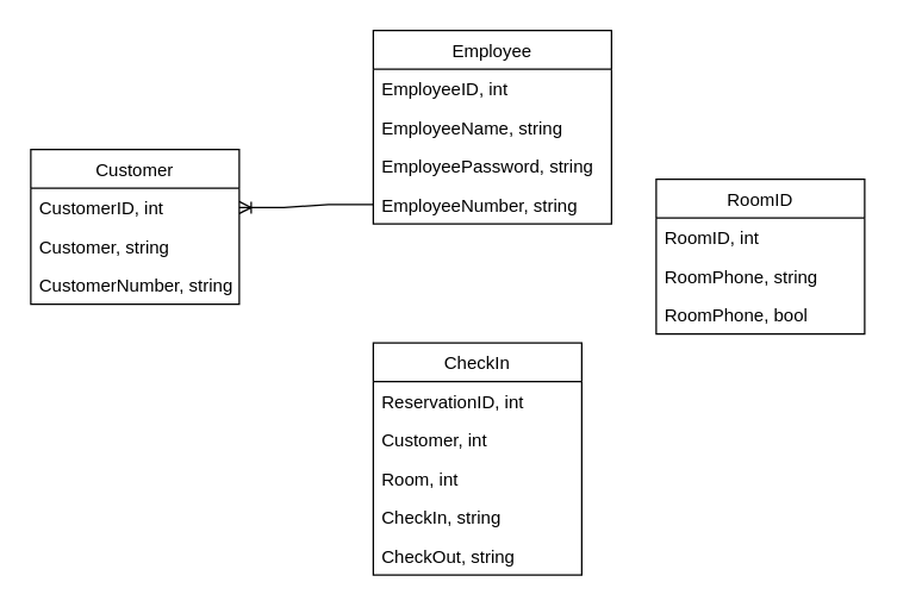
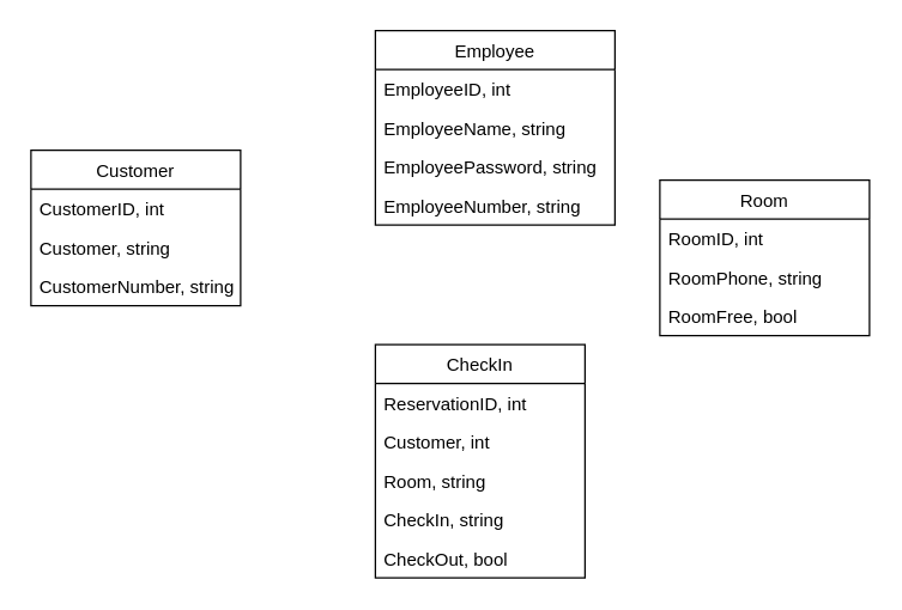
  <mxCell id="0" />
  <mxCell id="1" parent="0" />
  <mxCell id="2" value="CheckIn" style="swimlane;fontStyle=0;childLayout=stackLayout;horizontal=1;startSize=26;fillColor=none;horizontalStack=0;resizeParent=1;resizeParentMax=0;resizeLast=0;collapsible=1;marginBottom=0;" parent="1" vertex="1"><mxGeometry x="250" y="230" width="140" height="156" as="geometry" /></mxCell>
  <mxCell id="3" value="ReservationID, int" style="text;strokeColor=none;fillColor=none;align=left;verticalAlign=top;spacingLeft=4;spacingRight=4;overflow=hidden;rotatable=0;points=[[0,0.5],[1,0.5]];portConstraint=eastwest;" parent="2" vertex="1"><mxGeometry y="26" width="140" height="26" as="geometry" /></mxCell>
  <mxCell id="4" value="Customer, int" style="text;strokeColor=none;fillColor=none;align=left;verticalAlign=top;spacingLeft=4;spacingRight=4;overflow=hidden;rotatable=0;points=[[0,0.5],[1,0.5]];portConstraint=eastwest;" parent="2" vertex="1"><mxGeometry y="52" width="140" height="26" as="geometry" /></mxCell>
- <mxCell id="5" value="Room, int    " style="text;strokeColor=none;fillColor=none;align=left;verticalAlign=top;spacingLeft=4;spacingRight=4;overflow=hidden;rotatable=0;points=[[0,0.5],[1,0.5]];portConstraint=eastwest;" parent="2" vertex="1"><mxGeometry y="78" width="140" height="26" as="geometry" /></mxCell>
+ <mxCell id="5" value="Room, string    " style="text;strokeColor=none;fillColor=none;align=left;verticalAlign=top;spacingLeft=4;spacingRight=4;overflow=hidden;rotatable=0;points=[[0,0.5],[1,0.5]];portConstraint=eastwest;" parent="2" vertex="1"><mxGeometry y="78" width="140" height="26" as="geometry" /></mxCell>
  <mxCell id="6" value="CheckIn, string" style="text;strokeColor=none;fillColor=none;align=left;verticalAlign=top;spacingLeft=4;spacingRight=4;overflow=hidden;rotatable=0;points=[[0,0.5],[1,0.5]];portConstraint=eastwest;" parent="2" vertex="1"><mxGeometry y="104" width="140" height="26" as="geometry" /></mxCell>
- <mxCell id="7" value="CheckOut, string" style="text;strokeColor=none;fillColor=none;align=left;verticalAlign=top;spacingLeft=4;spacingRight=4;overflow=hidden;rotatable=0;points=[[0,0.5],[1,0.5]];portConstraint=eastwest;" parent="2" vertex="1"><mxGeometry y="130" width="140" height="26" as="geometry" /></mxCell>
- <mxCell id="8" value="RoomID" style="swimlane;fontStyle=0;childLayout=stackLayout;horizontal=1;startSize=26;fillColor=none;horizontalStack=0;resizeParent=1;resizeParentMax=0;resizeLast=0;collapsible=1;marginBottom=0;" parent="1" vertex="1"><mxGeometry x="440" y="120" width="140" height="104" as="geometry" /></mxCell>
+ <mxCell id="7" value="CheckOut, bool" style="text;strokeColor=none;fillColor=none;align=left;verticalAlign=top;spacingLeft=4;spacingRight=4;overflow=hidden;rotatable=0;points=[[0,0.5],[1,0.5]];portConstraint=eastwest;" parent="2" vertex="1"><mxGeometry y="130" width="140" height="26" as="geometry" /></mxCell>
+ <mxCell id="8" value="Room" style="swimlane;fontStyle=0;childLayout=stackLayout;horizontal=1;startSize=26;fillColor=none;horizontalStack=0;resizeParent=1;resizeParentMax=0;resizeLast=0;collapsible=1;marginBottom=0;" parent="1" vertex="1"><mxGeometry x="440" y="120" width="140" height="104" as="geometry" /></mxCell>
  <mxCell id="9" value="RoomID, int" style="text;strokeColor=none;fillColor=none;align=left;verticalAlign=top;spacingLeft=4;spacingRight=4;overflow=hidden;rotatable=0;points=[[0,0.5],[1,0.5]];portConstraint=eastwest;" parent="8" vertex="1"><mxGeometry y="26" width="140" height="26" as="geometry" /></mxCell>
  <mxCell id="10" value="RoomPhone, string" style="text;strokeColor=none;fillColor=none;align=left;verticalAlign=top;spacingLeft=4;spacingRight=4;overflow=hidden;rotatable=0;points=[[0,0.5],[1,0.5]];portConstraint=eastwest;" parent="8" vertex="1"><mxGeometry y="52" width="140" height="26" as="geometry" /></mxCell>
- <mxCell id="11" value="RoomPhone, bool" style="text;strokeColor=none;fillColor=none;align=left;verticalAlign=top;spacingLeft=4;spacingRight=4;overflow=hidden;rotatable=0;points=[[0,0.5],[1,0.5]];portConstraint=eastwest;" parent="8" vertex="1"><mxGeometry y="78" width="140" height="26" as="geometry" /></mxCell>
+ <mxCell id="11" value="RoomFree, bool" style="text;strokeColor=none;fillColor=none;align=left;verticalAlign=top;spacingLeft=4;spacingRight=4;overflow=hidden;rotatable=0;points=[[0,0.5],[1,0.5]];portConstraint=eastwest;" parent="8" vertex="1"><mxGeometry y="78" width="140" height="26" as="geometry" /></mxCell>
  <mxCell id="12" value="Employee" style="swimlane;fontStyle=0;childLayout=stackLayout;horizontal=1;startSize=26;fillColor=none;horizontalStack=0;resizeParent=1;resizeParentMax=0;resizeLast=0;collapsible=1;marginBottom=0;" parent="1" vertex="1"><mxGeometry x="250" y="20" width="160" height="130" as="geometry" /></mxCell>
  <mxCell id="13" value="EmployeeID, int" style="text;strokeColor=none;fillColor=none;align=left;verticalAlign=top;spacingLeft=4;spacingRight=4;overflow=hidden;rotatable=0;points=[[0,0.5],[1,0.5]];portConstraint=eastwest;" parent="12" vertex="1"><mxGeometry y="26" width="160" height="26" as="geometry" /></mxCell>
  <mxCell id="14" value="EmployeeName, string" style="text;strokeColor=none;fillColor=none;align=left;verticalAlign=top;spacingLeft=4;spacingRight=4;overflow=hidden;rotatable=0;points=[[0,0.5],[1,0.5]];portConstraint=eastwest;" parent="12" vertex="1"><mxGeometry y="52" width="160" height="26" as="geometry" /></mxCell>
  <mxCell id="15" value="EmployeePassword, string" style="text;strokeColor=none;fillColor=none;align=left;verticalAlign=top;spacingLeft=4;spacingRight=4;overflow=hidden;rotatable=0;points=[[0,0.5],[1,0.5]];portConstraint=eastwest;" parent="12" vertex="1"><mxGeometry y="78" width="160" height="26" as="geometry" /></mxCell>
  <mxCell id="16" value="EmployeeNumber, string" style="text;strokeColor=none;fillColor=none;align=left;verticalAlign=top;spacingLeft=4;spacingRight=4;overflow=hidden;rotatable=0;points=[[0,0.5],[1,0.5]];portConstraint=eastwest;" parent="12" vertex="1"><mxGeometry y="104" width="160" height="26" as="geometry" /></mxCell>
  <mxCell id="17" value="Customer" style="swimlane;fontStyle=0;childLayout=stackLayout;horizontal=1;startSize=26;fillColor=none;horizontalStack=0;resizeParent=1;resizeParentMax=0;resizeLast=0;collapsible=1;marginBottom=0;" parent="1" vertex="1"><mxGeometry x="20" y="100" width="140" height="104" as="geometry" /></mxCell>
  <mxCell id="18" value="CustomerID, int" style="text;strokeColor=none;fillColor=none;align=left;verticalAlign=top;spacingLeft=4;spacingRight=4;overflow=hidden;rotatable=0;points=[[0,0.5],[1,0.5]];portConstraint=eastwest;" parent="17" vertex="1"><mxGeometry y="26" width="140" height="26" as="geometry" /></mxCell>
  <mxCell id="19" value="Customer, string" style="text;strokeColor=none;fillColor=none;align=left;verticalAlign=top;spacingLeft=4;spacingRight=4;overflow=hidden;rotatable=0;points=[[0,0.5],[1,0.5]];portConstraint=eastwest;" parent="17" vertex="1"><mxGeometry y="52" width="140" height="26" as="geometry" /></mxCell>
  <mxCell id="20" value="CustomerNumber, string" style="text;strokeColor=none;fillColor=none;align=left;verticalAlign=top;spacingLeft=4;spacingRight=4;overflow=hidden;rotatable=0;points=[[0,0.5],[1,0.5]];portConstraint=eastwest;" parent="17" vertex="1"><mxGeometry y="78" width="140" height="26" as="geometry" /></mxCell>
- <mxCell id="21" value="" style="edgeStyle=entityRelationEdgeStyle;fontSize=12;html=1;endArrow=ERoneToMany;rounded=0;exitX=0;exitY=0.5;exitDx=0;exitDy=0;entryX=1;entryY=0.5;entryDx=0;entryDy=0;" parent="1" source="16" target="18" edge="1"><mxGeometry width="100" height="100" relative="1" as="geometry"><mxPoint x="230" y="370" as="sourcePoint" /><mxPoint x="330" y="270" as="targetPoint" /></mxGeometry></mxCell>
